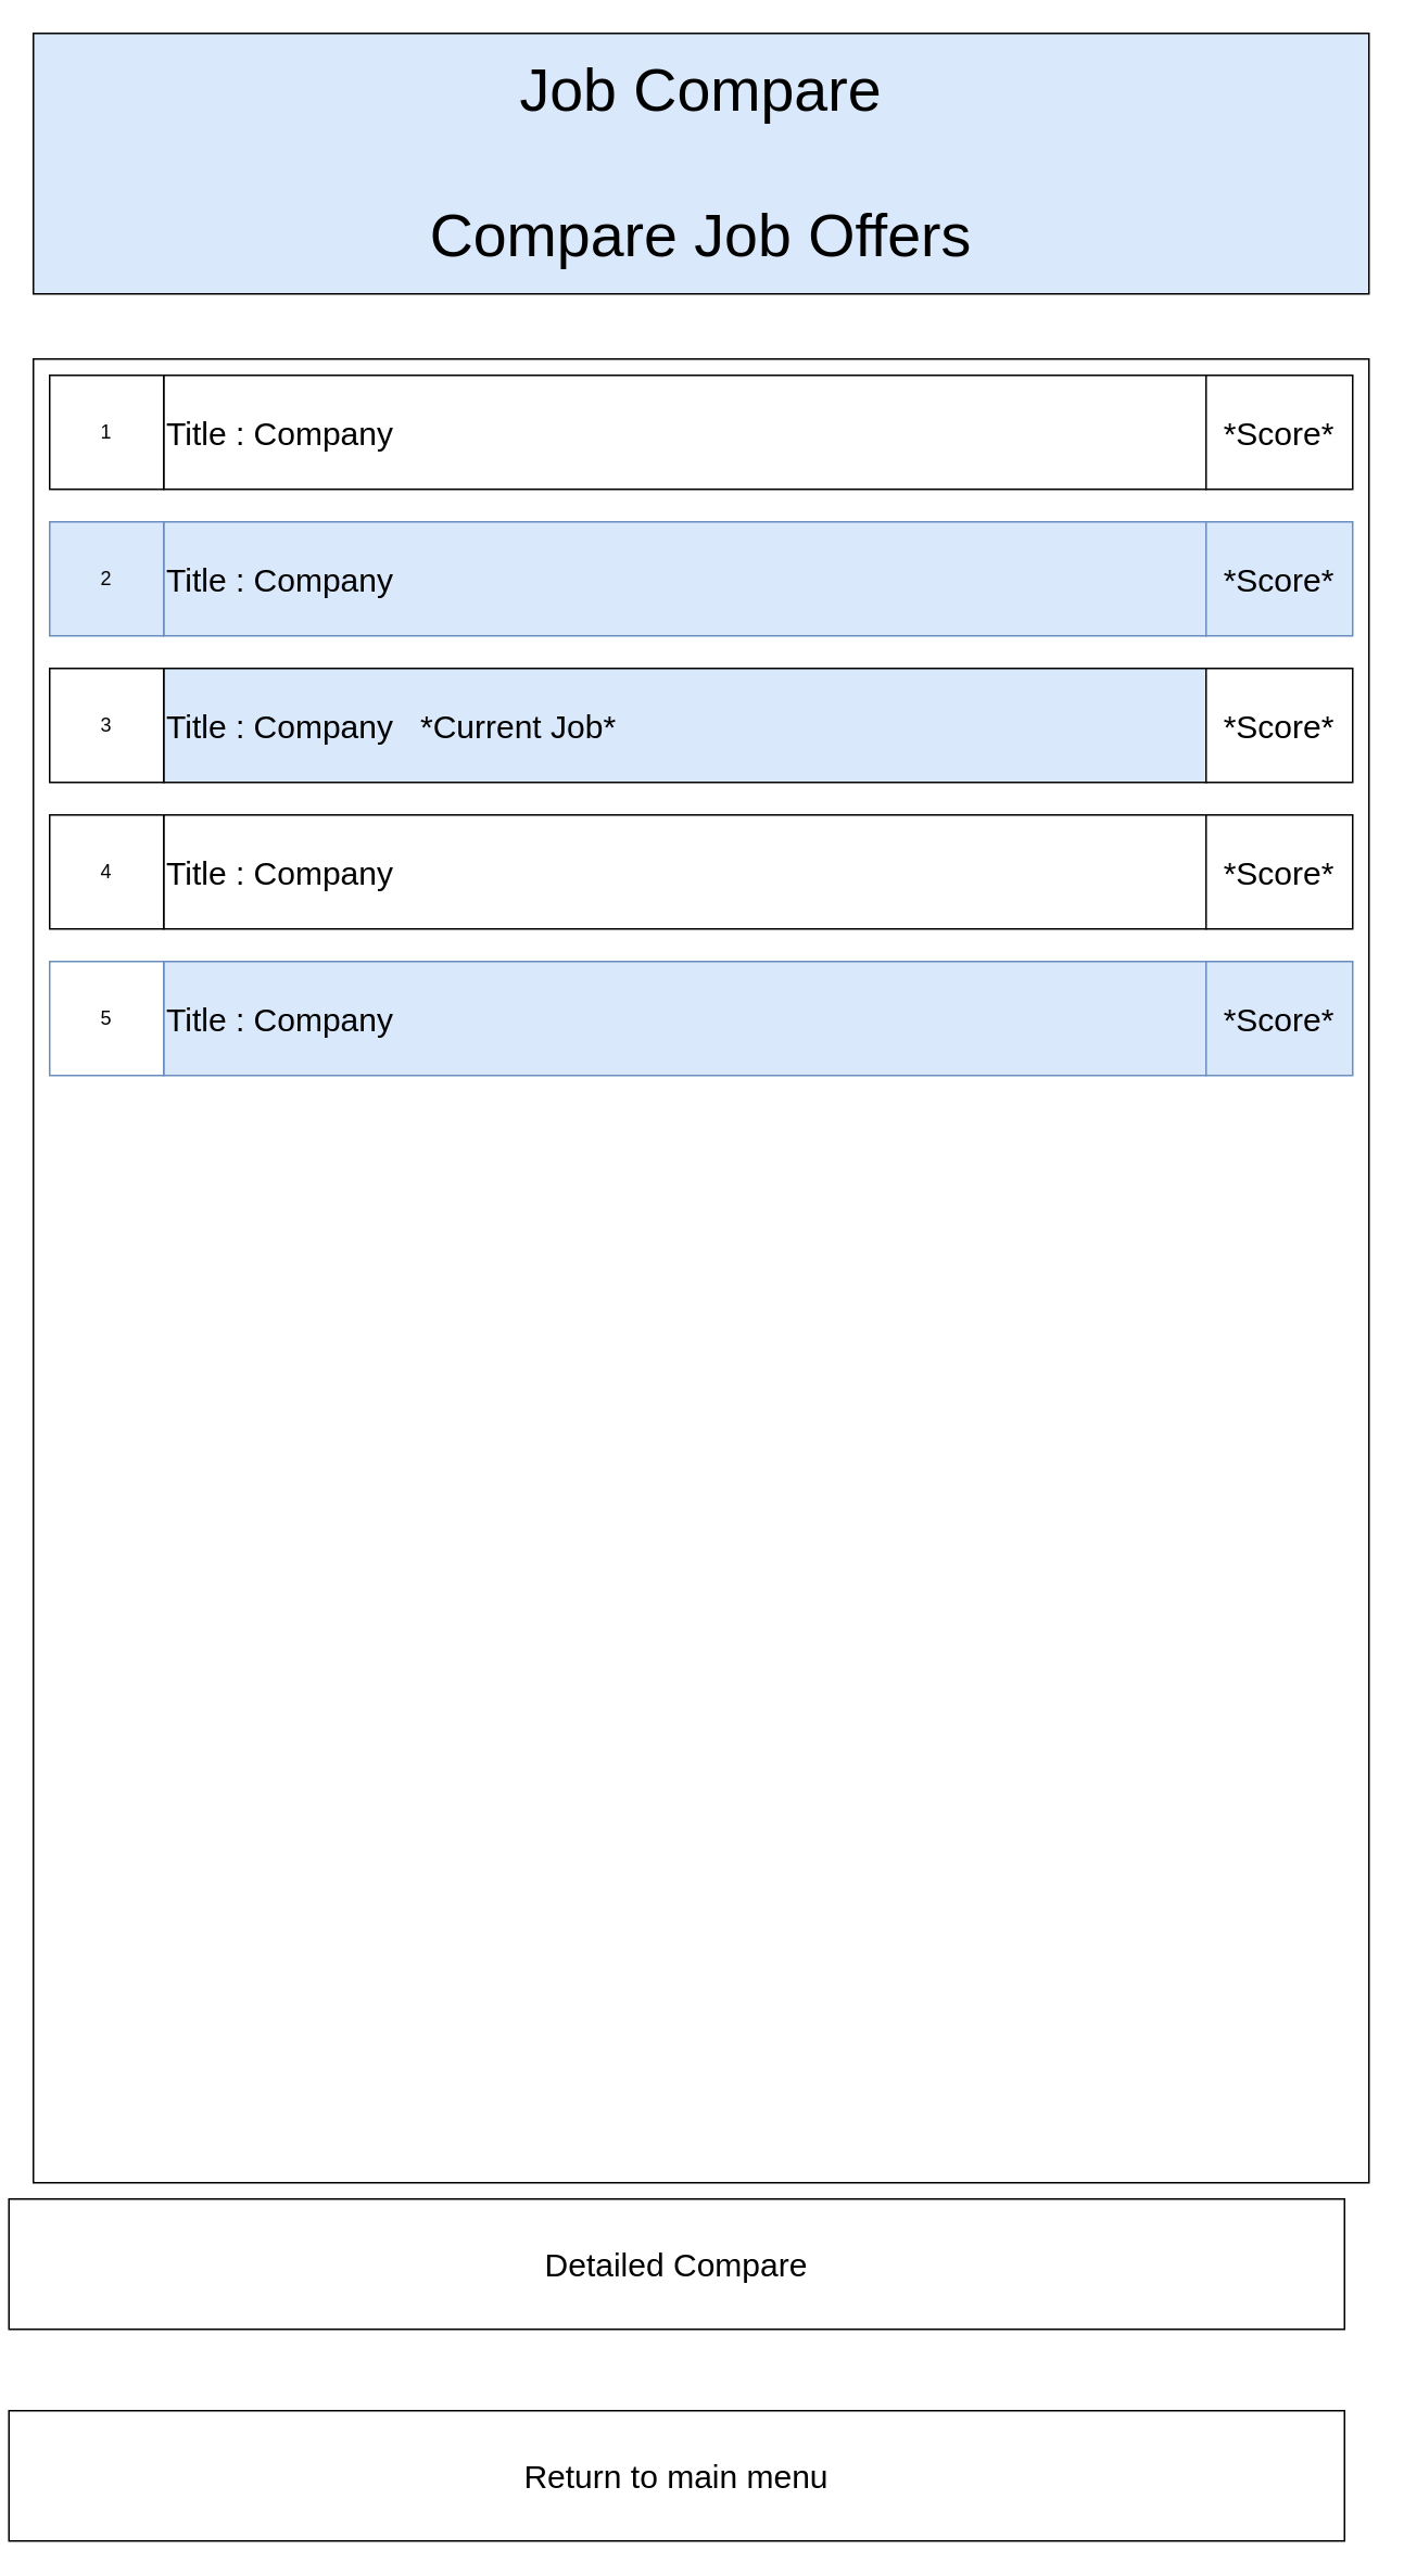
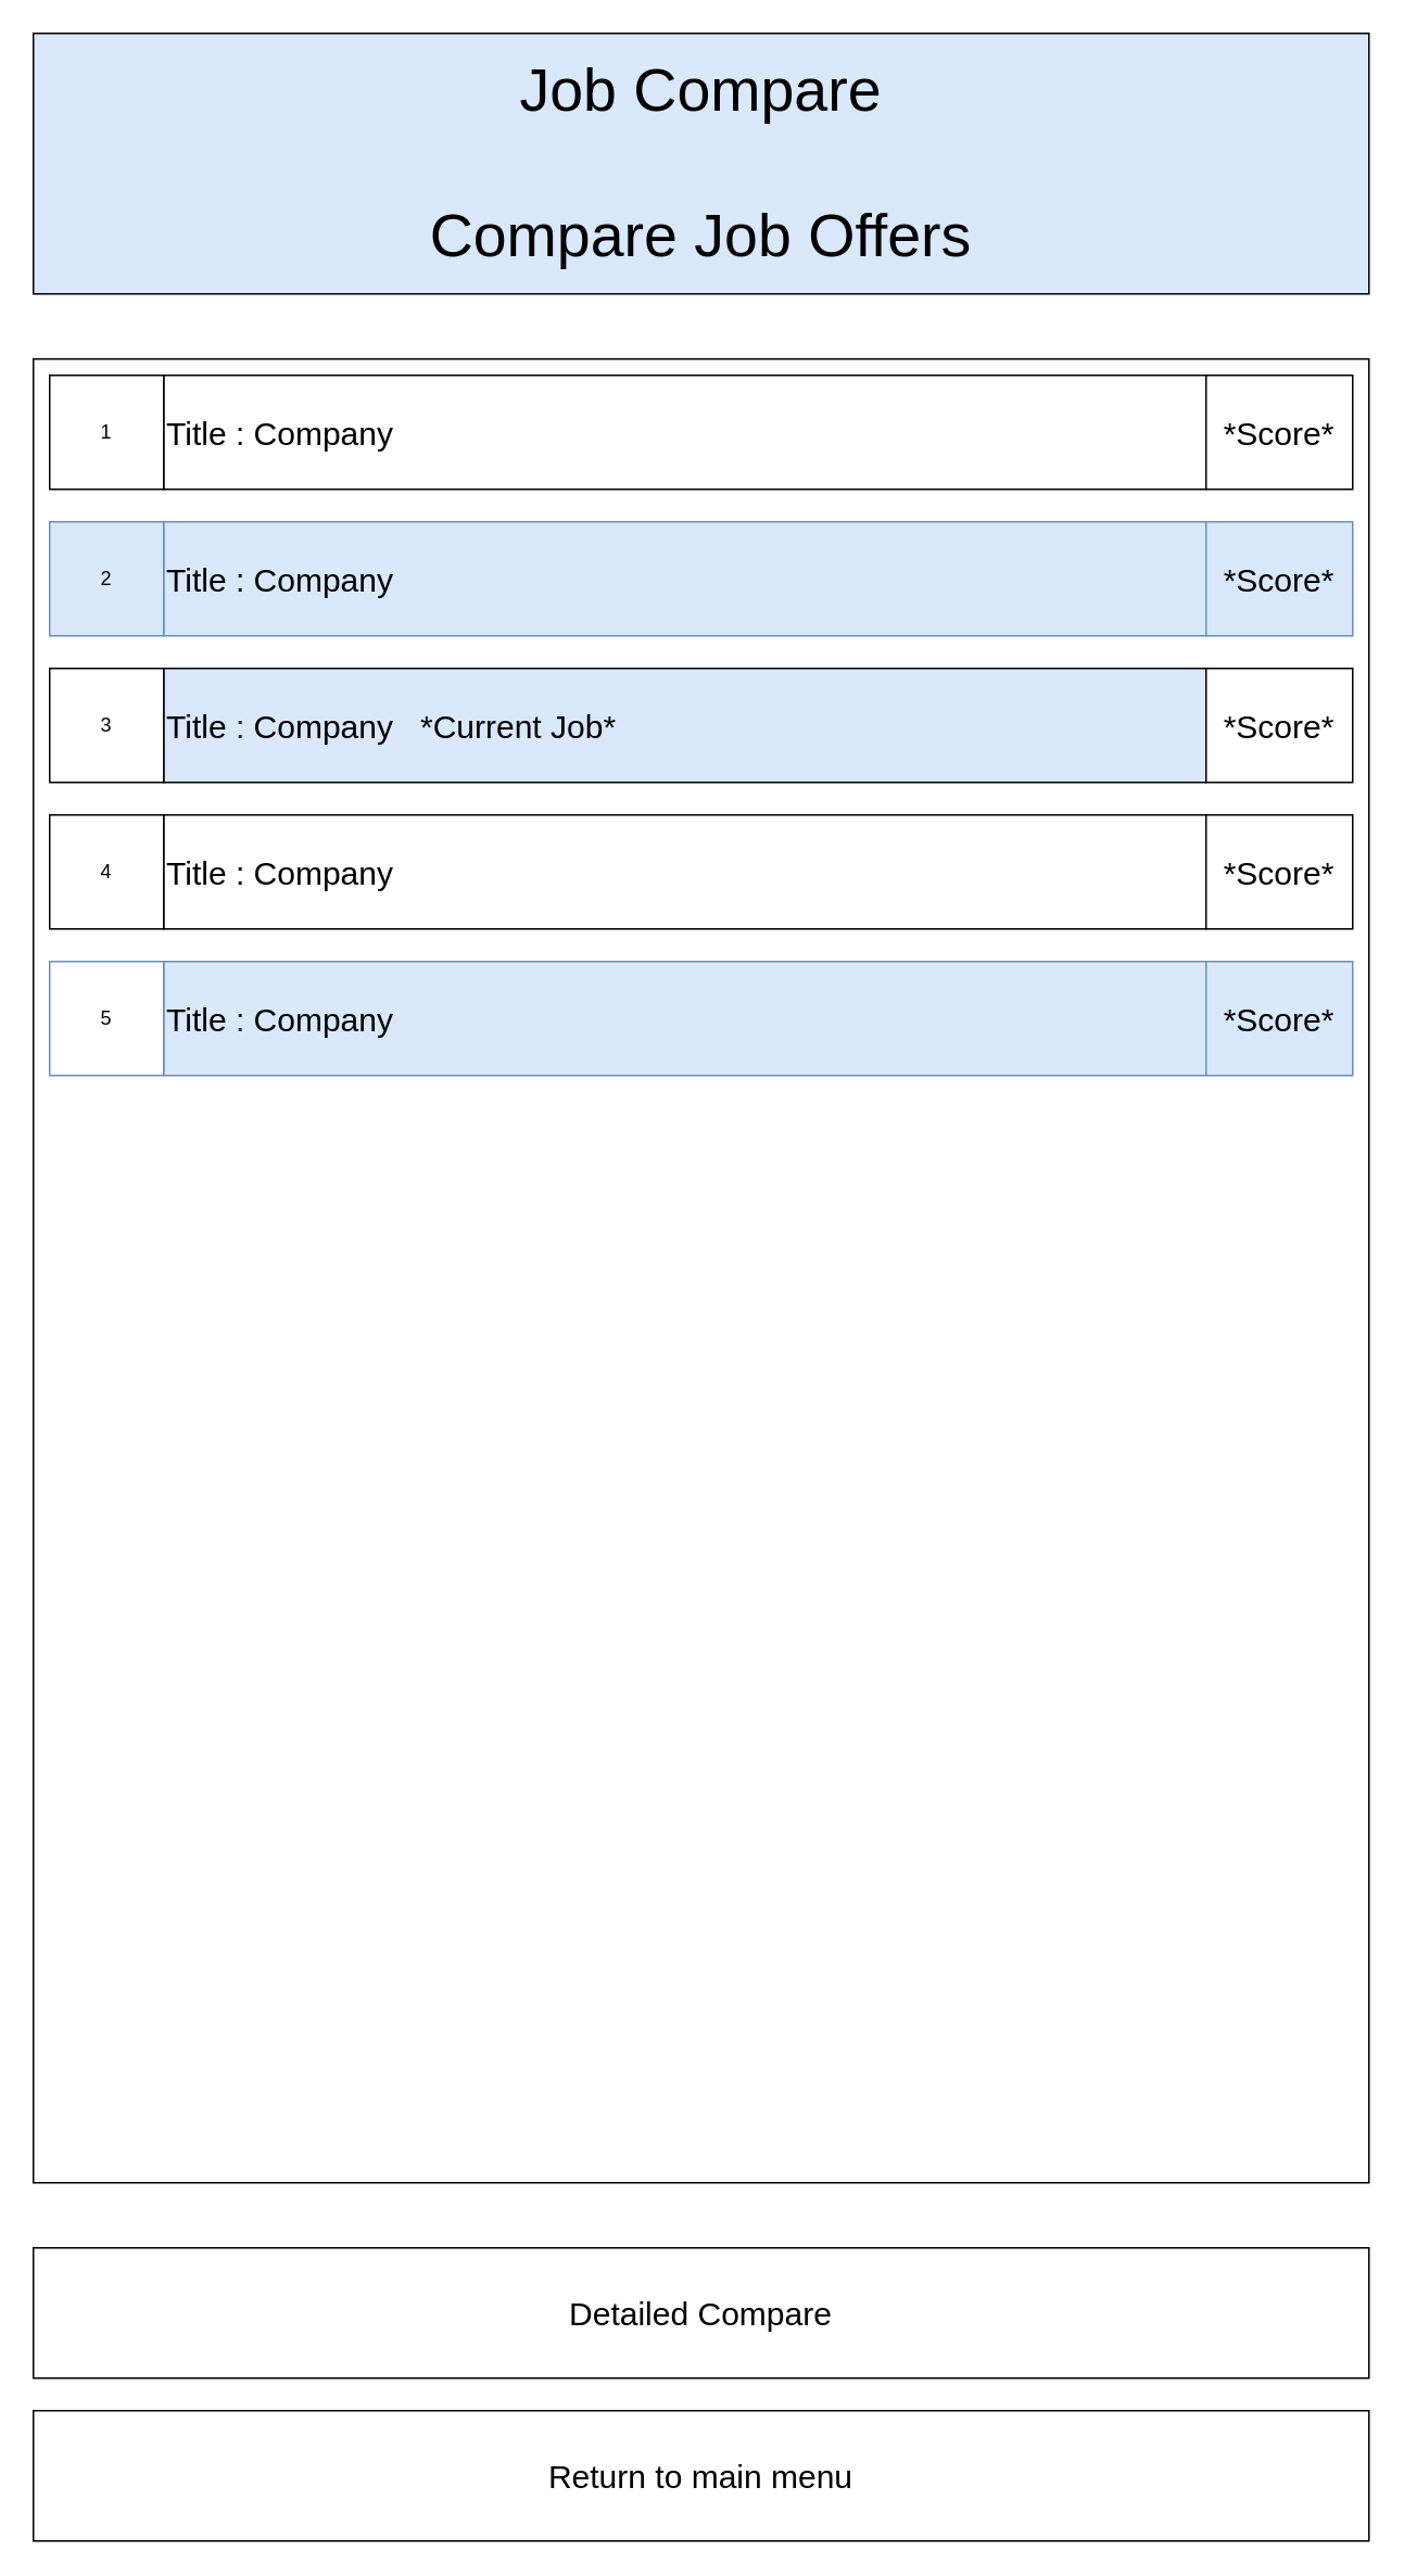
  <mxCell id="0" />
  <mxCell id="1" parent="0" />
  <mxCell id="2" value="&lt;font style=&quot;font-size: 37px&quot;&gt;Job Compare&lt;br&gt;&lt;br&gt;Compare Job Offers&lt;/font&gt;" style="rounded=0;whiteSpace=wrap;html=1;fillColor=#dae8fc;" vertex="1" parent="1"><mxGeometry x="20" y="20" width="820" height="160" as="geometry" /></mxCell>
  <mxCell id="3" value="" style="rounded=0;whiteSpace=wrap;html=1;fillColor=none;" vertex="1" parent="1"><mxGeometry x="20" y="220" width="820" height="1120" as="geometry" /></mxCell>
  <mxCell id="4" value="&lt;font style=&quot;font-size: 20px&quot;&gt;Title : Company&lt;/font&gt;" style="rounded=0;whiteSpace=wrap;html=1;fillColor=#ffffff;align=left;" vertex="1" parent="1"><mxGeometry x="100" y="230" width="640" height="70" as="geometry" /></mxCell>
  <mxCell id="5" value="&lt;font style=&quot;font-size: 20px&quot;&gt;Title : Company&lt;/font&gt;" style="rounded=0;whiteSpace=wrap;html=1;fillColor=#dae8fc;align=left;strokeColor=#6c8ebf;" vertex="1" parent="1"><mxGeometry x="100" y="320" width="640" height="70" as="geometry" /></mxCell>
  <mxCell id="6" value="&lt;font style=&quot;font-size: 20px&quot;&gt;Title : Company&amp;nbsp; &amp;nbsp;*Current Job*&lt;/font&gt;" style="rounded=0;whiteSpace=wrap;html=1;fillColor=#dae8fc;align=left;" vertex="1" parent="1"><mxGeometry x="100" y="410" width="640" height="70" as="geometry" /></mxCell>
  <mxCell id="7" value="&lt;font style=&quot;font-size: 20px&quot;&gt;Title : Company&lt;/font&gt;" style="rounded=0;whiteSpace=wrap;html=1;fillColor=#ffffff;align=left;" vertex="1" parent="1"><mxGeometry x="100" y="500" width="640" height="70" as="geometry" /></mxCell>
  <mxCell id="8" value="&lt;font style=&quot;font-size: 20px&quot;&gt;Title : Company&lt;/font&gt;" style="rounded=0;whiteSpace=wrap;html=1;fillColor=#dae8fc;align=left;strokeColor=#6c8ebf;" vertex="1" parent="1"><mxGeometry x="100" y="590" width="640" height="70" as="geometry" /></mxCell>
  <mxCell id="9" value="1" style="rounded=0;whiteSpace=wrap;html=1;fillColor=#ffffff;align=center;" vertex="1" parent="1"><mxGeometry x="30" y="230" width="70" height="70" as="geometry" /></mxCell>
  <mxCell id="10" value="2" style="rounded=0;whiteSpace=wrap;html=1;fillColor=#dae8fc;align=center;strokeColor=#6c8ebf;" vertex="1" parent="1"><mxGeometry x="30" y="320" width="70" height="70" as="geometry" /></mxCell>
  <mxCell id="11" value="3" style="rounded=0;whiteSpace=wrap;html=1;fillColor=#ffffff;align=center;" vertex="1" parent="1"><mxGeometry x="30" y="410" width="70" height="70" as="geometry" /></mxCell>
  <mxCell id="12" value="4" style="rounded=0;whiteSpace=wrap;html=1;fillColor=#ffffff;align=center;" vertex="1" parent="1"><mxGeometry x="30" y="500" width="70" height="70" as="geometry" /></mxCell>
  <mxCell id="13" value="5" style="rounded=0;whiteSpace=wrap;html=1;fillColor=#ffffff;align=center;strokeColor=#6c8ebf;" vertex="1" parent="1"><mxGeometry x="30" y="590" width="70" height="70" as="geometry" /></mxCell>
  <mxCell id="14" value="&lt;font style=&quot;font-size: 20px&quot;&gt;*Score*&lt;/font&gt;" style="rounded=0;whiteSpace=wrap;html=1;fillColor=#ffffff;align=center;" vertex="1" parent="1"><mxGeometry x="740" y="230" width="90" height="70" as="geometry" /></mxCell>
  <mxCell id="15" value="&lt;font style=&quot;font-size: 20px&quot;&gt;*Score*&lt;/font&gt;" style="rounded=0;whiteSpace=wrap;html=1;fillColor=#dae8fc;align=center;strokeColor=#6c8ebf;" vertex="1" parent="1"><mxGeometry x="740" y="320" width="90" height="70" as="geometry" /></mxCell>
  <mxCell id="16" value="&lt;font style=&quot;font-size: 20px&quot;&gt;*Score*&lt;/font&gt;" style="rounded=0;whiteSpace=wrap;html=1;fillColor=#ffffff;align=center;" vertex="1" parent="1"><mxGeometry x="740" y="410" width="90" height="70" as="geometry" /></mxCell>
  <mxCell id="17" value="&lt;font style=&quot;font-size: 20px&quot;&gt;*Score*&lt;/font&gt;" style="rounded=0;whiteSpace=wrap;html=1;fillColor=#ffffff;align=center;" vertex="1" parent="1"><mxGeometry x="740" y="500" width="90" height="70" as="geometry" /></mxCell>
  <mxCell id="18" value="&lt;font style=&quot;font-size: 20px&quot;&gt;*Score*&lt;/font&gt;" style="rounded=0;whiteSpace=wrap;html=1;fillColor=#dae8fc;align=center;strokeColor=#6c8ebf;" vertex="1" parent="1"><mxGeometry x="740" y="590" width="90" height="70" as="geometry" /></mxCell>
- <mxCell id="19" value="&lt;font style=&quot;font-size: 20px&quot;&gt;Detailed Compare&lt;/font&gt;" style="rounded=0;whiteSpace=wrap;html=1;fillColor=#ffffff;" vertex="1" parent="1"><mxGeometry x="5" y="1350" width="820" height="80" as="geometry" /></mxCell>
- <mxCell id="20" value="&lt;font style=&quot;font-size: 20px&quot;&gt;Return to main menu&lt;/font&gt;" style="rounded=0;whiteSpace=wrap;html=1;fillColor=#ffffff;" vertex="1" parent="1"><mxGeometry x="5" y="1480" width="820" height="80" as="geometry" /></mxCell>
+ <mxCell id="19" value="&lt;font style=&quot;font-size: 20px&quot;&gt;Detailed Compare&lt;/font&gt;" style="rounded=0;whiteSpace=wrap;html=1;fillColor=#ffffff;" vertex="1" parent="1"><mxGeometry x="20" y="1380" width="820" height="80" as="geometry" /></mxCell>
+ <mxCell id="20" value="&lt;font style=&quot;font-size: 20px&quot;&gt;Return to main menu&lt;/font&gt;" style="rounded=0;whiteSpace=wrap;html=1;fillColor=#ffffff;" vertex="1" parent="1"><mxGeometry x="20" y="1480" width="820" height="80" as="geometry" /></mxCell>
